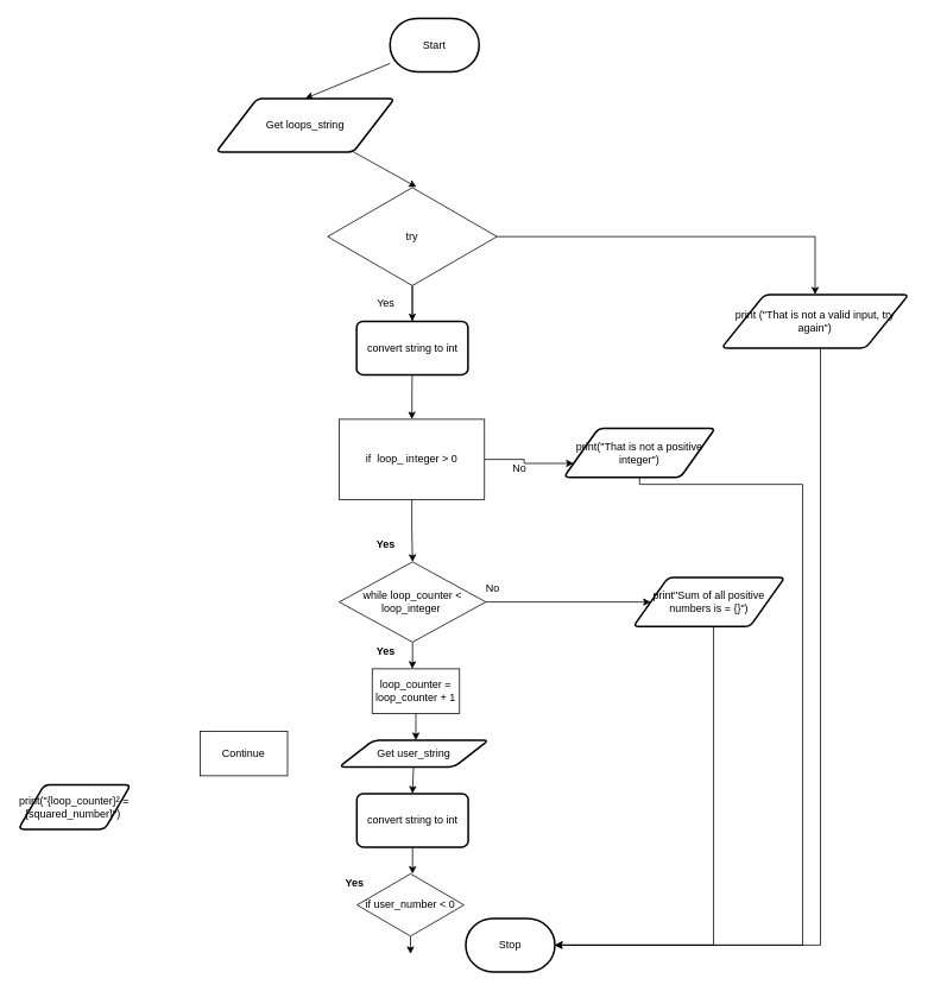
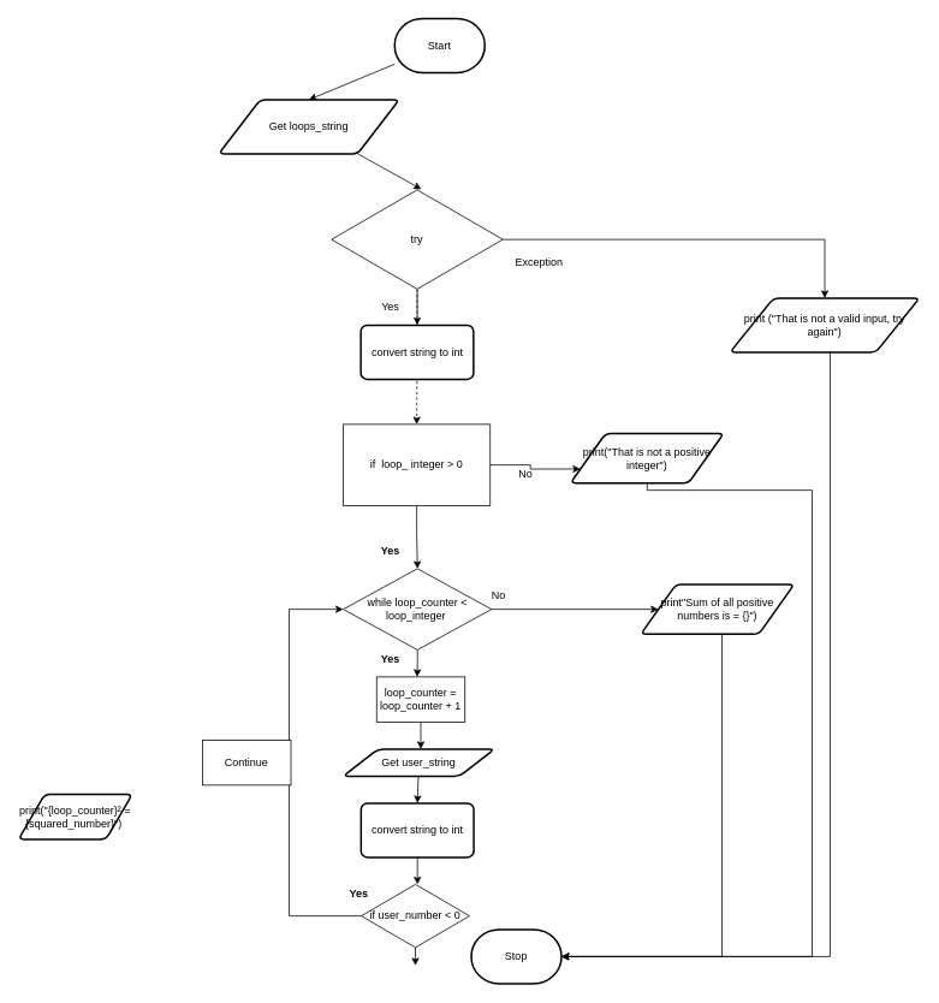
  <mxCell id="0" />
  <mxCell id="1" parent="0" />
- <mxCell id="2" style="edgeStyle=orthogonalEdgeStyle;rounded=0;html=1;entryX=0.5;entryY=0;entryDx=0;entryDy=0;fontFamily=Helvetica;fontSize=12;fontColor=#F0F0F0;" parent="1" source="14" target="30" edge="1"><mxGeometry relative="1" as="geometry" /></mxCell>
+ <mxCell id="2" style="edgeStyle=orthogonalEdgeStyle;rounded=0;html=1;entryX=0.5;entryY=0;entryDx=0;entryDy=0;fontFamily=Helvetica;fontSize=12;fontColor=#F0F0F0;dashed=1;" parent="1" source="14" target="30" edge="1"><mxGeometry relative="1" as="geometry" /></mxCell>
  <mxCell id="3" style="edgeStyle=none;html=1;entryX=0.5;entryY=0;entryDx=0;entryDy=0;" parent="1" source="4" target="6" edge="1"><mxGeometry relative="1" as="geometry" /></mxCell>
  <mxCell id="4" value="Start" style="strokeWidth=2;html=1;shape=mxgraph.flowchart.terminator;whiteSpace=wrap;" parent="1" vertex="1"><mxGeometry x="437" y="20" width="100" height="60" as="geometry" /></mxCell>
  <mxCell id="5" style="edgeStyle=none;html=1;entryX=0.58;entryY=-0.013;entryDx=0;entryDy=0;entryPerimeter=0;" parent="1" source="6" edge="1"><mxGeometry relative="1" as="geometry"><mxPoint x="466.6" y="209.22" as="targetPoint" /></mxGeometry></mxCell>
  <mxCell id="6" value="Get loops_string" style="shape=parallelogram;html=1;strokeWidth=2;perimeter=parallelogramPerimeter;whiteSpace=wrap;rounded=1;arcSize=12;size=0.23;" parent="1" vertex="1"><mxGeometry x="242" y="110" width="200" height="60" as="geometry" /></mxCell>
  <mxCell id="7" style="edgeStyle=none;html=1;entryX=0.5;entryY=0;entryDx=0;entryDy=0;" parent="1" edge="1"><mxGeometry relative="1" as="geometry"><mxPoint x="457" y="270" as="sourcePoint" /><mxPoint x="462" y="310" as="targetPoint" /></mxGeometry></mxCell>
  <mxCell id="8" value="Stop" style="strokeWidth=2;html=1;shape=mxgraph.flowchart.terminator;whiteSpace=wrap;" parent="1" vertex="1"><mxGeometry x="522" y="1030" width="100" height="60" as="geometry" /></mxCell>
  <mxCell id="9" style="edgeStyle=none;html=1;" parent="1" source="10" edge="1"><mxGeometry relative="1" as="geometry"><mxPoint x="459.5" y="420" as="targetPoint" /></mxGeometry></mxCell>
  <mxCell id="10" value="convert string to int" style="rounded=1;whiteSpace=wrap;html=1;absoluteArcSize=1;arcSize=14;strokeWidth=2;" parent="1" vertex="1"><mxGeometry x="399.5" y="360" width="125" height="60" as="geometry" /></mxCell>
  <mxCell id="11" style="edgeStyle=none;html=1;entryX=0.5;entryY=0;entryDx=0;entryDy=0;labelPosition=center;verticalLabelPosition=middle;align=center;verticalAlign=middle;" parent="1" source="14" target="10" edge="1"><mxGeometry relative="1" as="geometry" /></mxCell>
  <mxCell id="12" style="edgeStyle=orthogonalEdgeStyle;html=1;strokeColor=none;rounded=0;" parent="1" source="14" edge="1"><mxGeometry relative="1" as="geometry"><mxPoint x="647" y="265" as="targetPoint" /></mxGeometry></mxCell>
  <mxCell id="13" style="edgeStyle=orthogonalEdgeStyle;html=1;entryX=0.5;entryY=0;entryDx=0;entryDy=0;rounded=0;" parent="1" source="14" target="22" edge="1"><mxGeometry relative="1" as="geometry" /></mxCell>
  <mxCell id="14" value="try" style="rhombus;whiteSpace=wrap;html=1;" parent="1" vertex="1"><mxGeometry x="367" y="210" width="190" height="110" as="geometry" /></mxCell>
  <mxCell id="15" value="Yes" style="text;html=1;resizable=0;autosize=1;align=center;verticalAlign=middle;points=[];fillColor=none;strokeColor=none;rounded=0;" parent="1" vertex="1"><mxGeometry x="412" y="330" width="40" height="20" as="geometry" /></mxCell>
+ <mxCell id="16" value="Exception" style="text;html=1;resizable=0;autosize=1;align=center;verticalAlign=middle;points=[];fillColor=none;strokeColor=none;rounded=0;" parent="1" vertex="1"><mxGeometry x="562" y="280" width="70" height="20" as="geometry" /></mxCell>
  <mxCell id="17" style="edgeStyle=orthogonalEdgeStyle;rounded=0;html=1;entryX=0.5;entryY=0;entryDx=0;entryDy=0;fontFamily=Helvetica;fontSize=12;fontColor=#F0F0F0;" parent="1" source="19" edge="1"><mxGeometry relative="1" as="geometry"><mxPoint x="462" y="750" as="targetPoint" /></mxGeometry></mxCell>
  <mxCell id="18" style="edgeStyle=orthogonalEdgeStyle;rounded=0;html=1;fontFamily=Helvetica;fontSize=12;fontColor=#F0F0F0;" parent="1" source="19" target="24" edge="1"><mxGeometry relative="1" as="geometry" /></mxCell>
  <mxCell id="19" value="while loop_counter &amp;lt; loop_integer&amp;nbsp;" style="rhombus;whiteSpace=wrap;html=1;direction=west;" parent="1" vertex="1"><mxGeometry x="380" y="630" width="164.5" height="90" as="geometry" /></mxCell>
  <mxCell id="20" value="No" style="text;html=1;resizable=0;autosize=1;align=center;verticalAlign=middle;points=[];fillColor=none;strokeColor=none;rounded=0;" parent="1" vertex="1"><mxGeometry x="537" y="650" width="30" height="20" as="geometry" /></mxCell>
  <mxCell id="21" style="edgeStyle=orthogonalEdgeStyle;rounded=0;html=1;entryX=1;entryY=0.5;entryDx=0;entryDy=0;entryPerimeter=0;" edge="1" parent="1" source="22" target="8"><mxGeometry relative="1" as="geometry"><Array as="points"><mxPoint x="920" y="1060" /></Array></mxGeometry></mxCell>
  <mxCell id="22" value="print (&quot;That is not a valid input, try again&quot;)" style="shape=parallelogram;html=1;strokeWidth=2;perimeter=parallelogramPerimeter;whiteSpace=wrap;rounded=1;arcSize=12;size=0.23;" parent="1" vertex="1"><mxGeometry x="809" y="330" width="210" height="60" as="geometry" /></mxCell>
  <mxCell id="23" style="edgeStyle=orthogonalEdgeStyle;html=1;rounded=0;entryX=1;entryY=0.5;entryDx=0;entryDy=0;entryPerimeter=0;" edge="1" parent="1" source="24" target="8"><mxGeometry relative="1" as="geometry"><mxPoint x="780" y="980" as="targetPoint" /><Array as="points"><mxPoint x="800" y="1060" /></Array></mxGeometry></mxCell>
  <mxCell id="24" value="print&quot;Sum of all positive numbers is = {}&quot;)" style="shape=parallelogram;html=1;strokeWidth=2;perimeter=parallelogramPerimeter;whiteSpace=wrap;rounded=1;arcSize=12;size=0.23;" parent="1" vertex="1"><mxGeometry x="710" y="647.5" width="170" height="55" as="geometry" /></mxCell>
  <mxCell id="25" value="Yes" style="text;html=1;resizable=0;autosize=1;align=center;verticalAlign=middle;points=[];fillColor=none;strokeColor=none;rounded=0;fontStyle=1" parent="1" vertex="1"><mxGeometry x="412" y="720" width="40" height="20" as="geometry" /></mxCell>
  <mxCell id="26" style="edgeStyle=none;html=1;" edge="1" parent="1" source="27"><mxGeometry relative="1" as="geometry"><mxPoint x="466" y="830" as="targetPoint" /></mxGeometry></mxCell>
  <mxCell id="27" value="loop_counter = loop_counter + 1" style="rounded=0;whiteSpace=wrap;html=1;" parent="1" vertex="1"><mxGeometry x="417" y="750" width="98" height="50" as="geometry" /></mxCell>
  <mxCell id="28" style="edgeStyle=orthogonalEdgeStyle;rounded=0;html=1;fontFamily=Helvetica;fontSize=12;fontColor=#F0F0F0;" parent="1" source="30" target="19" edge="1"><mxGeometry relative="1" as="geometry" /></mxCell>
  <mxCell id="29" style="edgeStyle=orthogonalEdgeStyle;rounded=0;html=1;entryX=0;entryY=0.75;entryDx=0;entryDy=0;fontFamily=Helvetica;fontSize=12;fontColor=#F0F0F0;" parent="1" source="30" target="32" edge="1"><mxGeometry relative="1" as="geometry" /></mxCell>
  <mxCell id="30" value="if&amp;nbsp; loop_ integer &amp;gt; 0" style="whiteSpace=wrap;html=1;rounded=0;" parent="1" vertex="1"><mxGeometry x="380" y="470" width="163" height="90" as="geometry" /></mxCell>
  <mxCell id="31" style="edgeStyle=orthogonalEdgeStyle;rounded=0;html=1;entryX=1;entryY=0.5;entryDx=0;entryDy=0;entryPerimeter=0;fontFamily=Helvetica;fontSize=12;fontColor=#F0F0F0;" parent="1" source="32" target="8" edge="1"><mxGeometry relative="1" as="geometry"><Array as="points"><mxPoint x="717" y="543" /><mxPoint x="900" y="543" /><mxPoint x="900" y="1060" /></Array></mxGeometry></mxCell>
  <mxCell id="32" value="&lt;font style=&quot;font-size: 12px&quot;&gt;print(&quot;That is not a positive integer&quot;)&lt;/font&gt;" style="shape=parallelogram;html=1;strokeWidth=2;perimeter=parallelogramPerimeter;whiteSpace=wrap;rounded=1;arcSize=12;size=0.23;" parent="1" vertex="1"><mxGeometry x="632" y="480" width="170" height="55" as="geometry" /></mxCell>
  <mxCell id="33" value="No" style="text;html=1;resizable=0;autosize=1;align=center;verticalAlign=middle;points=[];fillColor=none;strokeColor=none;rounded=0;" parent="1" vertex="1"><mxGeometry x="567" y="515" width="30" height="20" as="geometry" /></mxCell>
  <mxCell id="34" value="Yes" style="text;html=1;resizable=0;autosize=1;align=center;verticalAlign=middle;points=[];fillColor=none;strokeColor=none;rounded=0;fontStyle=1" parent="1" vertex="1"><mxGeometry x="412" y="600" width="40" height="20" as="geometry" /></mxCell>
  <mxCell id="35" value="&lt;font style=&quot;font-size: 12px&quot;&gt;&lt;font style=&quot;font-size: 12px&quot;&gt;print(&quot;{loop_counter}&lt;span style=&quot;font-family: &amp;#34;arial&amp;#34; , sans-serif ; text-align: left&quot;&gt;² = {squared_number}&quot;)&lt;/span&gt;&lt;/font&gt;&lt;span style=&quot;font-family: &amp;#34;arial&amp;#34; , sans-serif ; text-align: left&quot;&gt;&amp;nbsp;&lt;/span&gt;&lt;/font&gt;" style="shape=parallelogram;html=1;strokeWidth=2;perimeter=parallelogramPerimeter;whiteSpace=wrap;rounded=1;arcSize=12;size=0.23;" parent="1" vertex="1"><mxGeometry x="20" y="880" width="126" height="50" as="geometry" /></mxCell>
  <mxCell id="36" style="edgeStyle=none;html=1;entryX=0.5;entryY=0;entryDx=0;entryDy=0;" edge="1" parent="1" source="37" target="39"><mxGeometry relative="1" as="geometry" /></mxCell>
  <mxCell id="37" value="Get user_string" style="shape=parallelogram;html=1;strokeWidth=2;perimeter=parallelogramPerimeter;whiteSpace=wrap;rounded=1;arcSize=12;size=0.23;" vertex="1" parent="1"><mxGeometry x="380" y="830" width="167.75" height="30" as="geometry" /></mxCell>
  <mxCell id="38" style="edgeStyle=none;html=1;" edge="1" parent="1" source="39"><mxGeometry relative="1" as="geometry"><mxPoint x="462.25" y="980" as="targetPoint" /></mxGeometry></mxCell>
  <mxCell id="39" value="convert string to int" style="rounded=1;whiteSpace=wrap;html=1;absoluteArcSize=1;arcSize=14;strokeWidth=2;" vertex="1" parent="1"><mxGeometry x="399.75" y="890" width="125" height="60" as="geometry" /></mxCell>
+ <mxCell id="40" style="edgeStyle=orthogonalEdgeStyle;rounded=0;html=1;entryX=1;entryY=0.5;entryDx=0;entryDy=0;" edge="1" parent="1" source="42" target="19"><mxGeometry relative="1" as="geometry"><mxPoint x="300" y="810" as="targetPoint" /><Array as="points"><mxPoint x="320" y="1015" /><mxPoint x="320" y="675" /></Array></mxGeometry></mxCell>
  <mxCell id="41" style="edgeStyle=orthogonalEdgeStyle;rounded=0;html=1;" edge="1" parent="1" source="42"><mxGeometry relative="1" as="geometry"><mxPoint x="460" y="1070" as="targetPoint" /></mxGeometry></mxCell>
  <mxCell id="42" value="if user_number &amp;lt; 0" style="rhombus;whiteSpace=wrap;html=1;" vertex="1" parent="1"><mxGeometry x="400" y="980" width="120" height="70" as="geometry" /></mxCell>
  <mxCell id="43" value="Continue" style="rounded=0;whiteSpace=wrap;html=1;" vertex="1" parent="1"><mxGeometry x="224" y="820" width="98" height="50" as="geometry" /></mxCell>
  <mxCell id="44" value="Yes" style="text;html=1;resizable=0;autosize=1;align=center;verticalAlign=middle;points=[];fillColor=none;strokeColor=none;rounded=0;fontStyle=1" vertex="1" parent="1"><mxGeometry x="377" y="980" width="40" height="20" as="geometry" /></mxCell>
